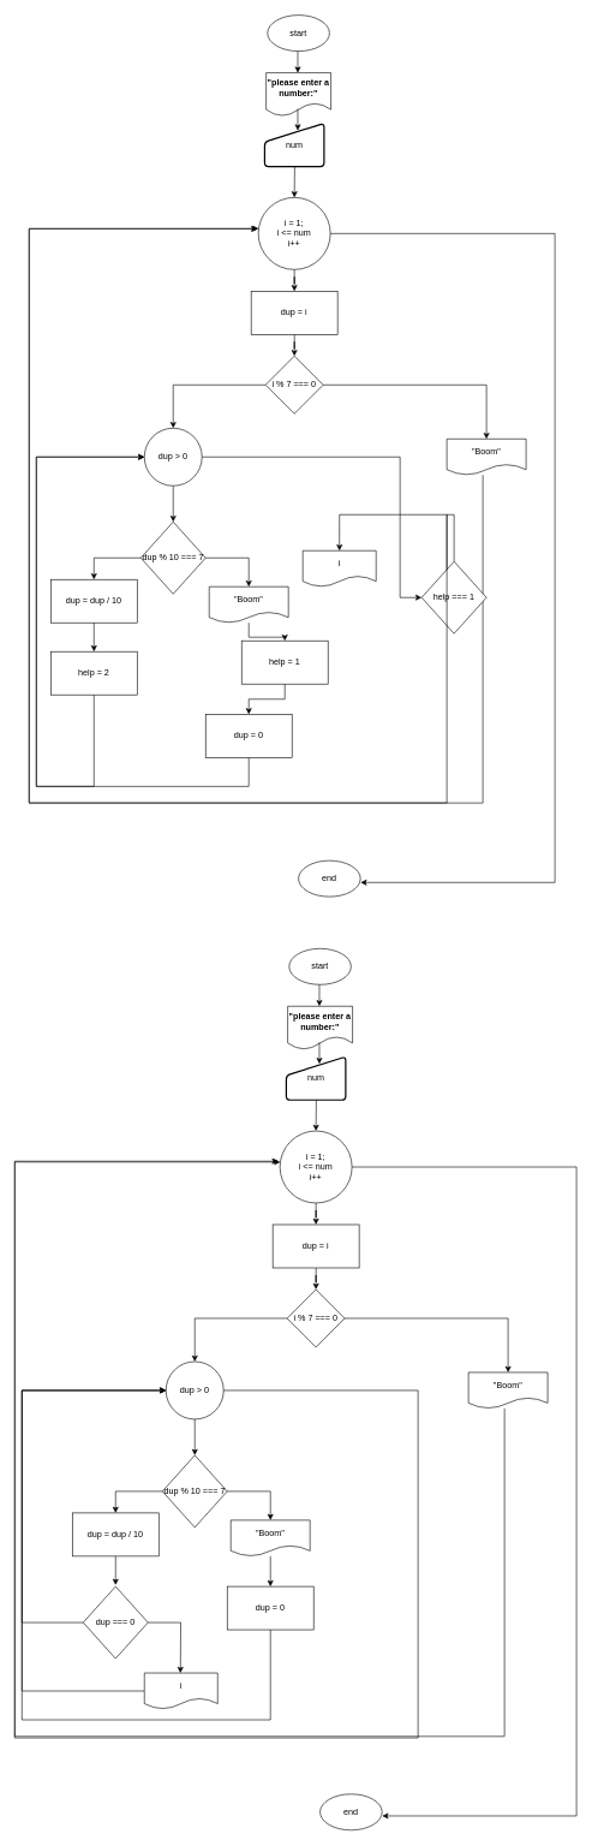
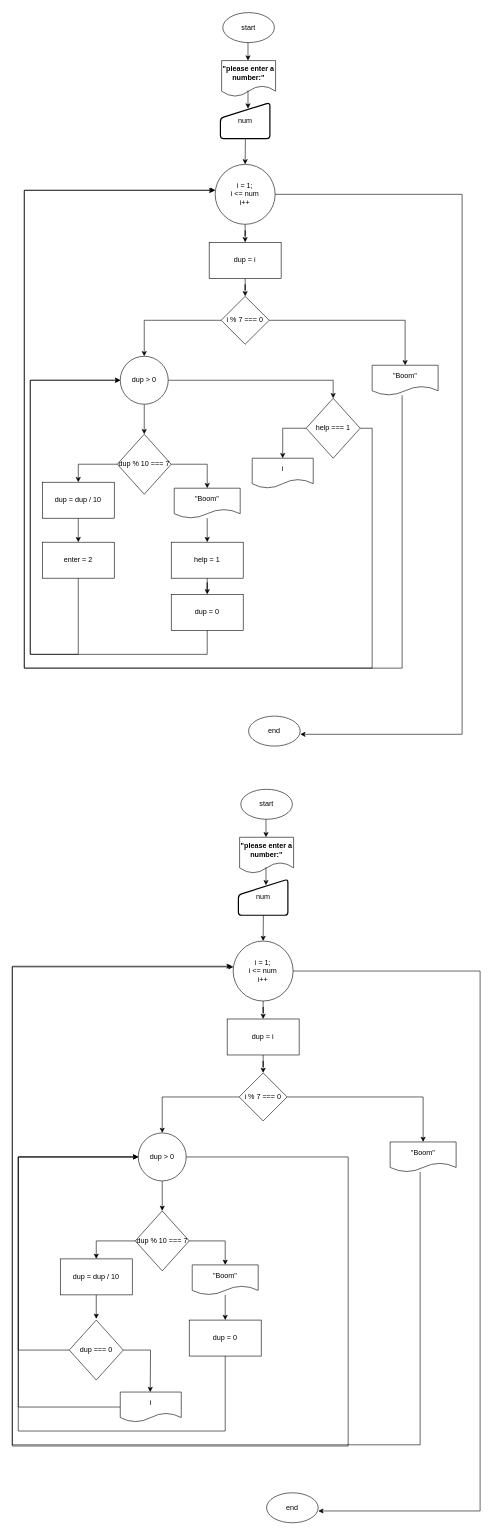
  <mxCell id="0" />
  <mxCell id="1" parent="0" />
  <mxCell id="2" value="start" style="ellipse;whiteSpace=wrap;html=1;" parent="1" vertex="1"><mxGeometry x="371" y="20" width="86" height="50" as="geometry" /></mxCell>
  <mxCell id="3" value="end" style="ellipse;whiteSpace=wrap;html=1;" parent="1" vertex="1"><mxGeometry x="414" y="1193" width="86" height="50" as="geometry" /></mxCell>
  <mxCell id="4" value="" style="endArrow=classic;html=1;rounded=0;" parent="1" edge="1"><mxGeometry width="50" height="50" relative="1" as="geometry"><mxPoint x="413" y="70" as="sourcePoint" /><mxPoint x="413" y="100" as="targetPoint" /></mxGeometry></mxCell>
  <mxCell id="5" value="&lt;b&gt;&quot;please enter a number:&quot;&lt;/b&gt;" style="shape=document;whiteSpace=wrap;html=1;boundedLbl=1;" parent="1" vertex="1"><mxGeometry x="369" y="100" width="90" height="60" as="geometry" /></mxCell>
  <mxCell id="6" value="" style="endArrow=classic;html=1;rounded=0;" parent="1" edge="1"><mxGeometry width="50" height="50" relative="1" as="geometry"><mxPoint x="413" y="150" as="sourcePoint" /><mxPoint x="413" y="180" as="targetPoint" /></mxGeometry></mxCell>
  <mxCell id="7" value="" style="endArrow=classic;html=1;rounded=0;exitX=0.463;exitY=0.848;exitDx=0;exitDy=0;exitPerimeter=0;entryX=0.5;entryY=0;entryDx=0;entryDy=0;" parent="1" edge="1" target="10"><mxGeometry width="50" height="50" relative="1" as="geometry"><mxPoint x="408.67" y="229.36" as="sourcePoint" /><mxPoint x="409" y="280" as="targetPoint" /></mxGeometry></mxCell>
  <mxCell id="8" value="num" style="html=1;strokeWidth=2;shape=manualInput;whiteSpace=wrap;rounded=1;size=26;arcSize=11;" parent="1" vertex="1"><mxGeometry x="367" y="170" width="82.5" height="60" as="geometry" /></mxCell>
  <mxCell id="9" style="edgeStyle=orthogonalEdgeStyle;rounded=0;orthogonalLoop=1;jettySize=auto;html=1;entryX=0.5;entryY=0;entryDx=0;entryDy=0;" edge="1" parent="1" source="10" target="12"><mxGeometry relative="1" as="geometry" /></mxCell>
  <mxCell id="10" value="i = 1;&lt;br&gt;i &amp;lt;= num&lt;br&gt;i++" style="ellipse;whiteSpace=wrap;html=1;aspect=fixed;" vertex="1" parent="1"><mxGeometry x="358.25" y="273" width="100" height="100" as="geometry" /></mxCell>
  <mxCell id="11" style="edgeStyle=orthogonalEdgeStyle;rounded=0;orthogonalLoop=1;jettySize=auto;html=1;entryX=0.5;entryY=0;entryDx=0;entryDy=0;" edge="1" parent="1" source="12" target="15"><mxGeometry relative="1" as="geometry" /></mxCell>
  <mxCell id="12" value="dup = i" style="rounded=0;whiteSpace=wrap;html=1;" vertex="1" parent="1"><mxGeometry x="348.25" y="403" width="120" height="60" as="geometry" /></mxCell>
  <mxCell id="13" style="edgeStyle=orthogonalEdgeStyle;rounded=0;orthogonalLoop=1;jettySize=auto;html=1;entryX=0.5;entryY=0;entryDx=0;entryDy=0;" edge="1" parent="1" source="15" target="16"><mxGeometry relative="1" as="geometry" /></mxCell>
  <mxCell id="14" style="edgeStyle=orthogonalEdgeStyle;rounded=0;orthogonalLoop=1;jettySize=auto;html=1;entryX=0.5;entryY=0;entryDx=0;entryDy=0;" edge="1" parent="1" source="15" target="20"><mxGeometry relative="1" as="geometry" /></mxCell>
  <mxCell id="15" value="i % 7 === 0" style="rhombus;whiteSpace=wrap;html=1;" vertex="1" parent="1"><mxGeometry x="368.25" y="493" width="80" height="80" as="geometry" /></mxCell>
  <mxCell id="16" value="&quot;Boom&quot;" style="shape=document;whiteSpace=wrap;html=1;boundedLbl=1;" vertex="1" parent="1"><mxGeometry x="620" y="608" width="110" height="50" as="geometry" /></mxCell>
  <mxCell id="17" style="edgeStyle=orthogonalEdgeStyle;rounded=0;orthogonalLoop=1;jettySize=auto;html=1;entryX=0.005;entryY=0.431;entryDx=0;entryDy=0;entryPerimeter=0;" edge="1" parent="1" source="16" target="10"><mxGeometry relative="1" as="geometry"><Array as="points"><mxPoint x="670" y="1113" /><mxPoint x="40" y="1113" /><mxPoint x="40" y="316" /></Array></mxGeometry></mxCell>
  <mxCell id="18" style="edgeStyle=orthogonalEdgeStyle;rounded=0;orthogonalLoop=1;jettySize=auto;html=1;" edge="1" parent="1" source="20" target="26"><mxGeometry relative="1" as="geometry"><mxPoint x="240" y="693" as="targetPoint" /></mxGeometry></mxCell>
  <mxCell id="19" style="edgeStyle=orthogonalEdgeStyle;rounded=0;orthogonalLoop=1;jettySize=auto;html=1;" edge="1" parent="1" source="20" target="31"><mxGeometry relative="1" as="geometry"><mxPoint x="410" y="633" as="targetPoint" /><Array as="points"><mxPoint x="555" y="633" /></Array></mxGeometry></mxCell>
  <mxCell id="20" value="dup &amp;gt; 0" style="ellipse;whiteSpace=wrap;html=1;aspect=fixed;" vertex="1" parent="1"><mxGeometry x="200" y="593" width="80" height="80" as="geometry" /></mxCell>
  <mxCell id="21" value="i" style="shape=document;whiteSpace=wrap;html=1;boundedLbl=1;" vertex="1" parent="1"><mxGeometry x="420" y="763" width="101.75" height="50" as="geometry" /></mxCell>
  <mxCell id="22" style="edgeStyle=orthogonalEdgeStyle;rounded=0;orthogonalLoop=1;jettySize=auto;html=1;entryX=0.5;entryY=0;entryDx=0;entryDy=0;" edge="1" parent="1" source="23" target="36"><mxGeometry relative="1" as="geometry" /></mxCell>
  <mxCell id="23" value="dup = dup / 10" style="rounded=0;whiteSpace=wrap;html=1;" vertex="1" parent="1"><mxGeometry x="70" y="803" width="120" height="60" as="geometry" /></mxCell>
  <mxCell id="24" style="edgeStyle=orthogonalEdgeStyle;rounded=0;orthogonalLoop=1;jettySize=auto;html=1;entryX=0.5;entryY=0;entryDx=0;entryDy=0;" edge="1" parent="1" source="26" target="28"><mxGeometry relative="1" as="geometry" /></mxCell>
  <mxCell id="25" style="edgeStyle=orthogonalEdgeStyle;rounded=0;orthogonalLoop=1;jettySize=auto;html=1;entryX=0.5;entryY=0;entryDx=0;entryDy=0;" edge="1" parent="1" source="26" target="23"><mxGeometry relative="1" as="geometry" /></mxCell>
  <mxCell id="26" value="dup % 10 === 7" style="rhombus;whiteSpace=wrap;html=1;" vertex="1" parent="1"><mxGeometry x="195" y="723" width="90" height="100" as="geometry" /></mxCell>
  <mxCell id="27" style="edgeStyle=orthogonalEdgeStyle;rounded=0;orthogonalLoop=1;jettySize=auto;html=1;entryX=0.5;entryY=0;entryDx=0;entryDy=0;" edge="1" parent="1" source="28" target="33"><mxGeometry relative="1" as="geometry" /></mxCell>
  <mxCell id="28" value="&quot;Boom&quot;" style="shape=document;whiteSpace=wrap;html=1;boundedLbl=1;" vertex="1" parent="1"><mxGeometry x="290" y="813" width="110" height="50" as="geometry" /></mxCell>
  <mxCell id="29" style="edgeStyle=orthogonalEdgeStyle;rounded=0;orthogonalLoop=1;jettySize=auto;html=1;entryX=1.002;entryY=0.606;entryDx=0;entryDy=0;entryPerimeter=0;" edge="1" parent="1" source="10" target="3"><mxGeometry relative="1" as="geometry"><Array as="points"><mxPoint x="770" y="323" /><mxPoint x="770" y="1223" /></Array></mxGeometry></mxCell>
  <mxCell id="30" style="edgeStyle=orthogonalEdgeStyle;rounded=0;orthogonalLoop=1;jettySize=auto;html=1;entryX=0.5;entryY=0;entryDx=0;entryDy=0;" edge="1" parent="1" source="31" target="21"><mxGeometry relative="1" as="geometry"><Array as="points"><mxPoint x="471" y="713" /></Array></mxGeometry></mxCell>
- <mxCell id="31" value="help === 1" style="rhombus;whiteSpace=wrap;html=1;" vertex="1" parent="1"><mxGeometry x="585" y="778" width="90" height="100" as="geometry" /></mxCell>
+ <mxCell id="31" value="help === 1" style="rhombus;whiteSpace=wrap;html=1;" vertex="1" parent="1"><mxGeometry x="510" y="663" width="90" height="100" as="geometry" /></mxCell>
  <mxCell id="32" style="edgeStyle=orthogonalEdgeStyle;rounded=0;orthogonalLoop=1;jettySize=auto;html=1;entryX=0.5;entryY=0;entryDx=0;entryDy=0;" edge="1" parent="1" source="33" target="38"><mxGeometry relative="1" as="geometry" /></mxCell>
- <mxCell id="33" value="help = 1" style="rounded=0;whiteSpace=wrap;html=1;" vertex="1" parent="1"><mxGeometry x="335" y="888" width="120" height="60" as="geometry" /></mxCell>
+ <mxCell id="33" value="help = 1" style="rounded=0;whiteSpace=wrap;html=1;" vertex="1" parent="1"><mxGeometry x="285" y="903" width="120" height="60" as="geometry" /></mxCell>
  <mxCell id="34" style="edgeStyle=orthogonalEdgeStyle;rounded=0;orthogonalLoop=1;jettySize=auto;html=1;entryX=-0.016;entryY=0.435;entryDx=0;entryDy=0;entryPerimeter=0;" edge="1" parent="1" source="31" target="10"><mxGeometry relative="1" as="geometry"><Array as="points"><mxPoint x="620" y="713" /><mxPoint x="620" y="1113" /><mxPoint x="40" y="1113" /><mxPoint x="40" y="316" /></Array></mxGeometry></mxCell>
  <mxCell id="35" style="edgeStyle=orthogonalEdgeStyle;rounded=0;orthogonalLoop=1;jettySize=auto;html=1;" edge="1" parent="1" source="36"><mxGeometry relative="1" as="geometry"><mxPoint x="200" y="633" as="targetPoint" /><Array as="points"><mxPoint x="130" y="1090" /><mxPoint x="50" y="1090" /><mxPoint x="50" y="633" /></Array></mxGeometry></mxCell>
- <mxCell id="36" value="help = 2" style="rounded=0;whiteSpace=wrap;html=1;" vertex="1" parent="1"><mxGeometry x="70" y="903" width="120" height="60" as="geometry" /></mxCell>
+ <mxCell id="36" value="enter = 2" style="rounded=0;whiteSpace=wrap;html=1;" vertex="1" parent="1"><mxGeometry x="70" y="903" width="120" height="60" as="geometry" /></mxCell>
  <mxCell id="37" style="edgeStyle=orthogonalEdgeStyle;rounded=0;orthogonalLoop=1;jettySize=auto;html=1;entryX=0;entryY=0.5;entryDx=0;entryDy=0;" edge="1" parent="1" source="38" target="20"><mxGeometry relative="1" as="geometry"><Array as="points"><mxPoint x="345" y="1090" /><mxPoint x="50" y="1090" /><mxPoint x="50" y="633" /></Array></mxGeometry></mxCell>
  <mxCell id="38" value="dup = 0" style="rounded=0;whiteSpace=wrap;html=1;" vertex="1" parent="1"><mxGeometry x="285" y="990" width="120" height="60" as="geometry" /></mxCell>
  <mxCell id="39" value="start" style="ellipse;whiteSpace=wrap;html=1;" vertex="1" parent="1"><mxGeometry x="401" y="1315" width="86" height="50" as="geometry" /></mxCell>
  <mxCell id="40" value="end" style="ellipse;whiteSpace=wrap;html=1;" vertex="1" parent="1"><mxGeometry x="444" y="2488" width="86" height="50" as="geometry" /></mxCell>
  <mxCell id="41" value="" style="endArrow=classic;html=1;rounded=0;" edge="1" parent="1"><mxGeometry width="50" height="50" relative="1" as="geometry"><mxPoint x="443" y="1365" as="sourcePoint" /><mxPoint x="443" y="1395" as="targetPoint" /></mxGeometry></mxCell>
  <mxCell id="42" value="&lt;b&gt;&quot;please enter a number:&quot;&lt;/b&gt;" style="shape=document;whiteSpace=wrap;html=1;boundedLbl=1;" vertex="1" parent="1"><mxGeometry x="399" y="1395" width="90" height="60" as="geometry" /></mxCell>
  <mxCell id="43" value="" style="endArrow=classic;html=1;rounded=0;" edge="1" parent="1"><mxGeometry width="50" height="50" relative="1" as="geometry"><mxPoint x="443" y="1445" as="sourcePoint" /><mxPoint x="443" y="1475" as="targetPoint" /></mxGeometry></mxCell>
  <mxCell id="44" value="" style="endArrow=classic;html=1;rounded=0;exitX=0.463;exitY=0.848;exitDx=0;exitDy=0;exitPerimeter=0;entryX=0.5;entryY=0;entryDx=0;entryDy=0;" edge="1" parent="1" target="47"><mxGeometry width="50" height="50" relative="1" as="geometry"><mxPoint x="438.67" y="1524.36" as="sourcePoint" /><mxPoint x="439" y="1575" as="targetPoint" /></mxGeometry></mxCell>
  <mxCell id="45" value="num" style="html=1;strokeWidth=2;shape=manualInput;whiteSpace=wrap;rounded=1;size=26;arcSize=11;" vertex="1" parent="1"><mxGeometry x="397" y="1465" width="82.5" height="60" as="geometry" /></mxCell>
  <mxCell id="46" style="edgeStyle=orthogonalEdgeStyle;rounded=0;orthogonalLoop=1;jettySize=auto;html=1;entryX=0.5;entryY=0;entryDx=0;entryDy=0;" edge="1" parent="1" source="47" target="49"><mxGeometry relative="1" as="geometry" /></mxCell>
  <mxCell id="47" value="i = 1;&lt;br&gt;i &amp;lt;= num&lt;br&gt;i++" style="ellipse;whiteSpace=wrap;html=1;aspect=fixed;" vertex="1" parent="1"><mxGeometry x="388.25" y="1568" width="100" height="100" as="geometry" /></mxCell>
  <mxCell id="48" style="edgeStyle=orthogonalEdgeStyle;rounded=0;orthogonalLoop=1;jettySize=auto;html=1;entryX=0.5;entryY=0;entryDx=0;entryDy=0;" edge="1" parent="1" source="49" target="52"><mxGeometry relative="1" as="geometry" /></mxCell>
  <mxCell id="49" value="dup = i" style="rounded=0;whiteSpace=wrap;html=1;" vertex="1" parent="1"><mxGeometry x="378.25" y="1698" width="120" height="60" as="geometry" /></mxCell>
  <mxCell id="50" style="edgeStyle=orthogonalEdgeStyle;rounded=0;orthogonalLoop=1;jettySize=auto;html=1;entryX=0.5;entryY=0;entryDx=0;entryDy=0;" edge="1" parent="1" source="52" target="53"><mxGeometry relative="1" as="geometry" /></mxCell>
  <mxCell id="51" style="edgeStyle=orthogonalEdgeStyle;rounded=0;orthogonalLoop=1;jettySize=auto;html=1;entryX=0.5;entryY=0;entryDx=0;entryDy=0;" edge="1" parent="1" source="52" target="56"><mxGeometry relative="1" as="geometry" /></mxCell>
  <mxCell id="52" value="i % 7 === 0" style="rhombus;whiteSpace=wrap;html=1;" vertex="1" parent="1"><mxGeometry x="398.25" y="1788" width="80" height="80" as="geometry" /></mxCell>
  <mxCell id="53" value="&quot;Boom&quot;" style="shape=document;whiteSpace=wrap;html=1;boundedLbl=1;" vertex="1" parent="1"><mxGeometry x="650" y="1903" width="110" height="50" as="geometry" /></mxCell>
  <mxCell id="54" style="edgeStyle=orthogonalEdgeStyle;rounded=0;orthogonalLoop=1;jettySize=auto;html=1;entryX=0.005;entryY=0.431;entryDx=0;entryDy=0;entryPerimeter=0;" edge="1" parent="1" source="53" target="47"><mxGeometry relative="1" as="geometry"><Array as="points"><mxPoint x="700" y="2408" /><mxPoint x="20" y="2408" /><mxPoint x="20" y="1611" /></Array></mxGeometry></mxCell>
  <mxCell id="55" style="edgeStyle=orthogonalEdgeStyle;rounded=0;orthogonalLoop=1;jettySize=auto;html=1;" edge="1" parent="1" source="56" target="63"><mxGeometry relative="1" as="geometry"><mxPoint x="270" y="1988" as="targetPoint" /></mxGeometry></mxCell>
  <mxCell id="56" value="dup &amp;gt; 0" style="ellipse;whiteSpace=wrap;html=1;aspect=fixed;" vertex="1" parent="1"><mxGeometry x="230" y="1888" width="80" height="80" as="geometry" /></mxCell>
  <mxCell id="57" style="edgeStyle=orthogonalEdgeStyle;rounded=0;orthogonalLoop=1;jettySize=auto;html=1;entryX=0;entryY=0.5;entryDx=0;entryDy=0;" edge="1" parent="1" source="58" target="56"><mxGeometry relative="1" as="geometry"><Array as="points"><mxPoint x="30" y="2345" /><mxPoint x="30" y="1928" /></Array></mxGeometry></mxCell>
  <mxCell id="58" value="i" style="shape=document;whiteSpace=wrap;html=1;boundedLbl=1;" vertex="1" parent="1"><mxGeometry x="200" y="2320" width="101.75" height="50" as="geometry" /></mxCell>
  <mxCell id="59" style="edgeStyle=orthogonalEdgeStyle;rounded=0;orthogonalLoop=1;jettySize=auto;html=1;entryX=0.5;entryY=0;entryDx=0;entryDy=0;" edge="1" parent="1" source="60"><mxGeometry relative="1" as="geometry"><mxPoint x="160" y="2198" as="targetPoint" /></mxGeometry></mxCell>
  <mxCell id="60" value="dup = dup / 10" style="rounded=0;whiteSpace=wrap;html=1;" vertex="1" parent="1"><mxGeometry x="100" y="2098" width="120" height="60" as="geometry" /></mxCell>
  <mxCell id="61" style="edgeStyle=orthogonalEdgeStyle;rounded=0;orthogonalLoop=1;jettySize=auto;html=1;entryX=0.5;entryY=0;entryDx=0;entryDy=0;" edge="1" parent="1" source="63" target="65"><mxGeometry relative="1" as="geometry" /></mxCell>
  <mxCell id="62" style="edgeStyle=orthogonalEdgeStyle;rounded=0;orthogonalLoop=1;jettySize=auto;html=1;entryX=0.5;entryY=0;entryDx=0;entryDy=0;" edge="1" parent="1" source="63" target="60"><mxGeometry relative="1" as="geometry" /></mxCell>
  <mxCell id="63" value="dup % 10 === 7" style="rhombus;whiteSpace=wrap;html=1;" vertex="1" parent="1"><mxGeometry x="225" y="2018" width="90" height="100" as="geometry" /></mxCell>
  <mxCell id="64" style="edgeStyle=orthogonalEdgeStyle;rounded=0;orthogonalLoop=1;jettySize=auto;html=1;" edge="1" parent="1" source="65" target="68"><mxGeometry relative="1" as="geometry" /></mxCell>
  <mxCell id="65" value="&quot;Boom&quot;" style="shape=document;whiteSpace=wrap;html=1;boundedLbl=1;" vertex="1" parent="1"><mxGeometry x="320" y="2108" width="110" height="50" as="geometry" /></mxCell>
  <mxCell id="66" style="edgeStyle=orthogonalEdgeStyle;rounded=0;orthogonalLoop=1;jettySize=auto;html=1;entryX=1.002;entryY=0.606;entryDx=0;entryDy=0;entryPerimeter=0;" edge="1" parent="1" source="47" target="40"><mxGeometry relative="1" as="geometry"><Array as="points"><mxPoint x="800" y="1618" /><mxPoint x="800" y="2518" /></Array></mxGeometry></mxCell>
  <mxCell id="67" style="edgeStyle=orthogonalEdgeStyle;rounded=0;orthogonalLoop=1;jettySize=auto;html=1;entryX=0;entryY=0.5;entryDx=0;entryDy=0;" edge="1" parent="1" source="68" target="56"><mxGeometry relative="1" as="geometry"><Array as="points"><mxPoint x="375" y="2385" /><mxPoint x="30" y="2385" /><mxPoint x="30" y="1928" /></Array></mxGeometry></mxCell>
  <mxCell id="68" value="dup = 0" style="rounded=0;whiteSpace=wrap;html=1;" vertex="1" parent="1"><mxGeometry x="315" y="2200" width="120" height="60" as="geometry" /></mxCell>
  <mxCell id="69" style="edgeStyle=orthogonalEdgeStyle;rounded=0;orthogonalLoop=1;jettySize=auto;html=1;" edge="1" parent="1" source="71"><mxGeometry relative="1" as="geometry"><mxPoint x="250" y="2320" as="targetPoint" /></mxGeometry></mxCell>
  <mxCell id="70" style="edgeStyle=orthogonalEdgeStyle;rounded=0;orthogonalLoop=1;jettySize=auto;html=1;entryX=0;entryY=0.5;entryDx=0;entryDy=0;" edge="1" parent="1" source="71" target="56"><mxGeometry relative="1" as="geometry"><Array as="points"><mxPoint x="30" y="2250" /><mxPoint x="30" y="1928" /></Array></mxGeometry></mxCell>
  <mxCell id="71" value="dup === 0" style="rhombus;whiteSpace=wrap;html=1;" vertex="1" parent="1"><mxGeometry x="115" y="2200" width="90" height="100" as="geometry" /></mxCell>
  <mxCell id="72" style="edgeStyle=orthogonalEdgeStyle;rounded=0;orthogonalLoop=1;jettySize=auto;html=1;entryX=-0.025;entryY=0.42;entryDx=0;entryDy=0;entryPerimeter=0;" edge="1" parent="1" source="56" target="47"><mxGeometry relative="1" as="geometry"><Array as="points"><mxPoint x="580" y="1928" /><mxPoint x="580" y="2410" /><mxPoint x="20" y="2410" /><mxPoint x="20" y="1610" /></Array></mxGeometry></mxCell>
